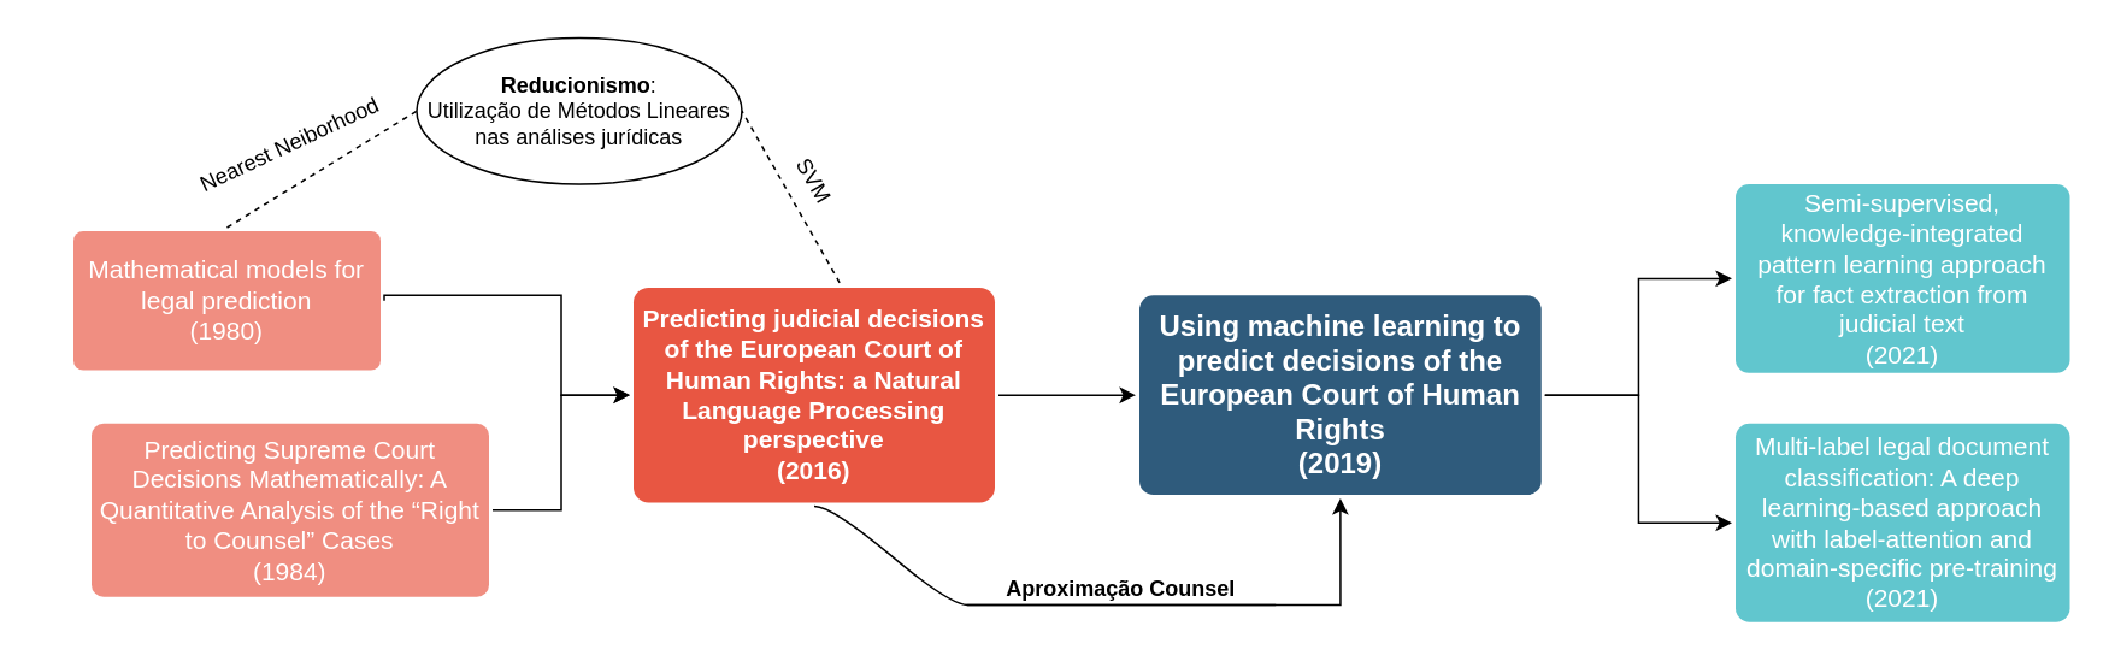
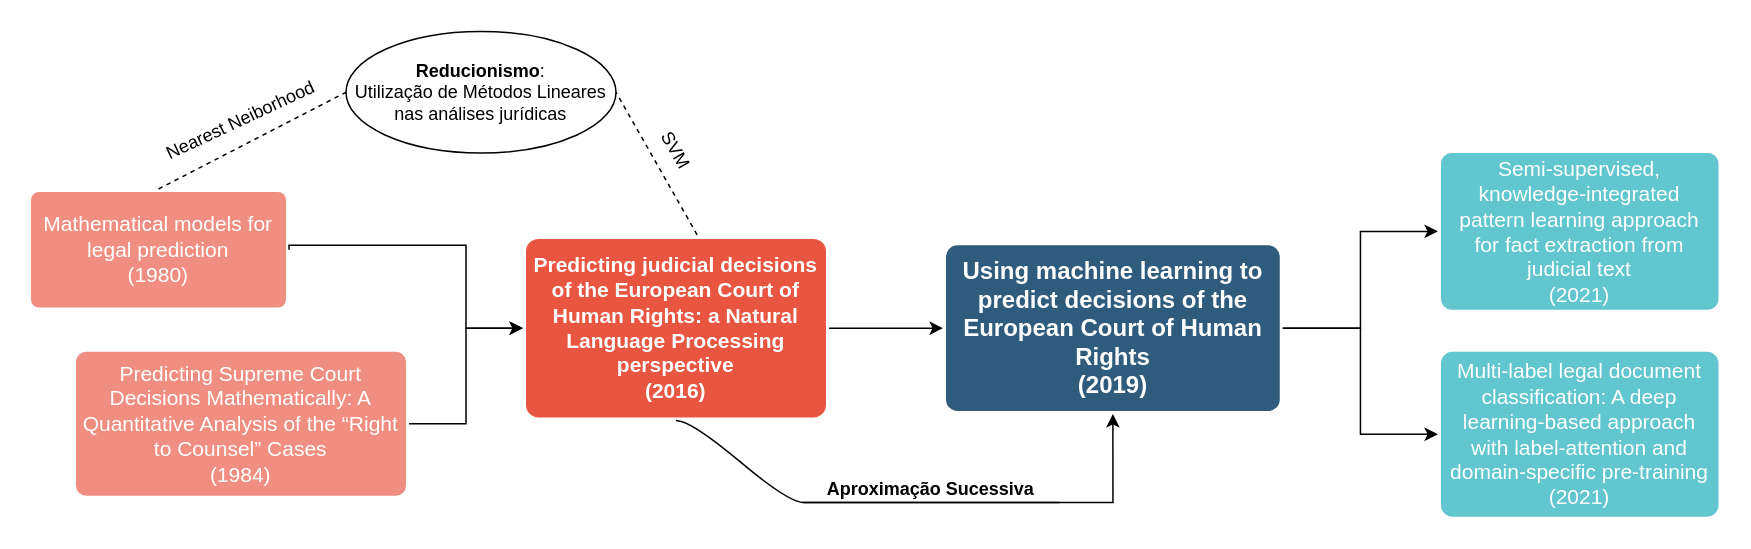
  <mxCell id="0" />
  <mxCell id="1" parent="0" />
  <mxCell id="2" style="edgeStyle=orthogonalEdgeStyle;rounded=0;orthogonalLoop=1;jettySize=auto;html=1;exitX=1;exitY=0.5;exitDx=0;exitDy=0;entryX=0;entryY=0.5;entryDx=0;entryDy=0;" edge="1" parent="1" source="4" target="12"><mxGeometry relative="1" as="geometry" /></mxCell>
  <mxCell id="3" style="edgeStyle=orthogonalEdgeStyle;rounded=0;orthogonalLoop=1;jettySize=auto;html=1;" edge="1" parent="1" source="4" target="11"><mxGeometry relative="1" as="geometry" /></mxCell>
  <mxCell id="4" value="Using machine learning to predict decisions of the European Court of Human Rights&lt;br&gt;(2019)" style="rounded=1;whiteSpace=wrap;html=1;shadow=0;labelBackgroundColor=none;strokeColor=none;strokeWidth=3;fillColor=#2F5B7C;fontFamily=Helvetica;fontSize=16;fontColor=#FFFFFF;align=center;fontStyle=1;spacing=5;arcSize=7;perimeterSpacing=2;" parent="1" vertex="1"><mxGeometry x="630" y="163" width="222.5" height="110.5" as="geometry" /></mxCell>
  <mxCell id="5" style="edgeStyle=orthogonalEdgeStyle;rounded=0;orthogonalLoop=1;jettySize=auto;html=1;exitX=1;exitY=0.5;exitDx=0;exitDy=0;" edge="1" parent="1" source="6" target="4"><mxGeometry relative="1" as="geometry" /></mxCell>
  <mxCell id="6" value="Predicting judicial decisions of the European Court of Human Rights: a Natural Language Processing perspective&lt;br&gt;(2016)" style="rounded=1;whiteSpace=wrap;html=1;shadow=0;labelBackgroundColor=none;strokeColor=none;strokeWidth=3;fillColor=#e85642;fontFamily=Helvetica;fontSize=14;fontColor=#FFFFFF;align=center;spacing=5;fontStyle=1;arcSize=7;perimeterSpacing=2;" parent="1" vertex="1"><mxGeometry x="350" y="158.75" width="200" height="119" as="geometry" /></mxCell>
  <mxCell id="7" style="edgeStyle=orthogonalEdgeStyle;rounded=0;orthogonalLoop=1;jettySize=auto;html=1;exitX=1;exitY=0.5;exitDx=0;exitDy=0;entryX=0;entryY=0.5;entryDx=0;entryDy=0;" edge="1" parent="1" source="8" target="6"><mxGeometry relative="1" as="geometry"><Array as="points"><mxPoint x="310" y="163" /><mxPoint x="310" y="218" /></Array></mxGeometry></mxCell>
- <mxCell id="8" value="Mathematical models for legal prediction&lt;br&gt;(1980)" style="rounded=1;whiteSpace=wrap;html=1;shadow=0;labelBackgroundColor=none;strokeColor=none;strokeWidth=3;fillColor=#f08e81;fontFamily=Helvetica;fontSize=14;fontColor=#FFFFFF;align=center;spacing=5;fontStyle=0;arcSize=7;perimeterSpacing=2;" parent="1" vertex="1"><mxGeometry x="40" y="127.5" width="170" height="77" as="geometry" /></mxCell>
+ <mxCell id="8" value="Mathematical models for legal prediction&lt;br&gt;(1980)" style="rounded=1;whiteSpace=wrap;html=1;shadow=0;labelBackgroundColor=none;strokeColor=none;strokeWidth=3;fillColor=#f08e81;fontFamily=Helvetica;fontSize=14;fontColor=#FFFFFF;align=center;spacing=5;fontStyle=0;arcSize=7;perimeterSpacing=2;" parent="1" vertex="1"><mxGeometry x="20" y="127.5" width="170" height="77" as="geometry" /></mxCell>
  <mxCell id="9" style="edgeStyle=orthogonalEdgeStyle;rounded=0;orthogonalLoop=1;jettySize=auto;html=1;exitX=1;exitY=0.5;exitDx=0;exitDy=0;" edge="1" parent="1" source="10" target="6"><mxGeometry relative="1" as="geometry" /></mxCell>
  <mxCell id="10" value="Predicting Supreme Court Decisions Mathematically: A Quantitative Analysis of the “Right to Counsel” Cases&lt;br&gt;(1984)" style="rounded=1;whiteSpace=wrap;html=1;shadow=0;labelBackgroundColor=none;strokeColor=none;strokeWidth=3;fillColor=#f08e81;fontFamily=Helvetica;fontSize=14;fontColor=#FFFFFF;align=center;spacing=5;fontStyle=0;arcSize=7;perimeterSpacing=2;" parent="1" vertex="1"><mxGeometry x="50" y="234" width="220" height="96" as="geometry" /></mxCell>
  <mxCell id="11" value="Multi-label legal document classification: A deep learning-based approach with label-attention and domain-specific pre-training&lt;br&gt;(2021)" style="rounded=1;whiteSpace=wrap;html=1;shadow=0;labelBackgroundColor=none;strokeColor=none;strokeWidth=3;fillColor=#61c6ce;fontFamily=Helvetica;fontSize=14;fontColor=#FFFFFF;align=center;spacing=5;fontStyle=0;arcSize=7;perimeterSpacing=2;" parent="1" vertex="1"><mxGeometry x="960" y="234" width="185" height="110" as="geometry" /></mxCell>
  <mxCell id="12" value="Semi‐supervised, knowledge‐integrated pattern learning approach for fact extraction from judicial text&lt;br&gt;(2021)" style="rounded=1;whiteSpace=wrap;html=1;shadow=0;labelBackgroundColor=none;strokeColor=none;strokeWidth=3;fillColor=#61c6ce;fontFamily=Helvetica;fontSize=14;fontColor=#FFFFFF;align=center;spacing=5;fontStyle=0;arcSize=7;perimeterSpacing=2;" parent="1" vertex="1"><mxGeometry x="960" y="101.5" width="185" height="104.5" as="geometry" /></mxCell>
  <mxCell id="13" style="edgeStyle=orthogonalEdgeStyle;rounded=0;orthogonalLoop=1;jettySize=auto;html=1;exitX=0;exitY=1;exitDx=0;exitDy=0;entryX=0.5;entryY=1;entryDx=0;entryDy=0;" edge="1" parent="1" source="14" target="4"><mxGeometry relative="1" as="geometry"><Array as="points"><mxPoint x="741" y="335" /></Array></mxGeometry></mxCell>
- <mxCell id="14" value="&lt;b&gt;Aproximação Counsel&lt;/b&gt;" style="whiteSpace=wrap;html=1;shape=partialRectangle;top=0;left=0;bottom=1;right=0;points=[[0,1],[1,1]];fillColor=none;align=center;verticalAlign=bottom;routingCenterY=0.5;snapToPoint=1;recursiveResize=0;autosize=1;treeFolding=1;treeMoving=1;newEdgeStyle={&quot;edgeStyle&quot;:&quot;entityRelationEdgeStyle&quot;,&quot;startArrow&quot;:&quot;none&quot;,&quot;endArrow&quot;:&quot;none&quot;,&quot;segment&quot;:10,&quot;curved&quot;:1};" vertex="1" parent="1"><mxGeometry x="535" y="314.5" width="170" height="20" as="geometry" /></mxCell>
+ <mxCell id="14" value="&lt;b&gt;Aproximação Sucessiva&lt;/b&gt;" style="whiteSpace=wrap;html=1;shape=partialRectangle;top=0;left=0;bottom=1;right=0;points=[[0,1],[1,1]];fillColor=none;align=center;verticalAlign=bottom;routingCenterY=0.5;snapToPoint=1;recursiveResize=0;autosize=1;treeFolding=1;treeMoving=1;newEdgeStyle={&quot;edgeStyle&quot;:&quot;entityRelationEdgeStyle&quot;,&quot;startArrow&quot;:&quot;none&quot;,&quot;endArrow&quot;:&quot;none&quot;,&quot;segment&quot;:10,&quot;curved&quot;:1};" vertex="1" parent="1"><mxGeometry x="535" y="314.5" width="170" height="20" as="geometry" /></mxCell>
  <mxCell id="15" value="" style="edgeStyle=entityRelationEdgeStyle;startArrow=none;endArrow=none;segment=10;curved=1;exitX=0.5;exitY=1;exitDx=0;exitDy=0;entryX=0;entryY=1;entryDx=0;entryDy=0;" edge="1" target="14" parent="1" source="6"><mxGeometry relative="1" as="geometry"><mxPoint x="150" y="540" as="sourcePoint" /></mxGeometry></mxCell>
  <mxCell id="16" value="&lt;b&gt;Reducionismo&lt;/b&gt;:&lt;br&gt;Utilização de Métodos Lineares nas análises jurídicas" style="ellipse;whiteSpace=wrap;html=1;align=center;newEdgeStyle={&quot;edgeStyle&quot;:&quot;entityRelationEdgeStyle&quot;,&quot;startArrow&quot;:&quot;none&quot;,&quot;endArrow&quot;:&quot;none&quot;,&quot;segment&quot;:10,&quot;curved&quot;:1};treeFolding=1;treeMoving=1;" vertex="1" parent="1"><mxGeometry x="230" y="20.5" width="180" height="81" as="geometry" /></mxCell>
  <mxCell id="17" value="" style="endArrow=none;dashed=1;html=1;exitX=0.5;exitY=0;exitDx=0;exitDy=0;entryX=0;entryY=0.5;entryDx=0;entryDy=0;" edge="1" parent="1" source="8" target="16"><mxGeometry width="50" height="50" relative="1" as="geometry"><mxPoint x="80" y="100" as="sourcePoint" /><mxPoint x="130" y="50" as="targetPoint" /></mxGeometry></mxCell>
  <mxCell id="18" value="" style="endArrow=none;dashed=1;html=1;exitX=0.569;exitY=-0.006;exitDx=0;exitDy=0;exitPerimeter=0;entryX=1;entryY=0.5;entryDx=0;entryDy=0;" edge="1" parent="1" source="6" target="16"><mxGeometry width="50" height="50" relative="1" as="geometry"><mxPoint x="430" y="130" as="sourcePoint" /><mxPoint x="480" y="80" as="targetPoint" /></mxGeometry></mxCell>
  <mxCell id="19" value="Nearest Neiborhood" style="text;html=1;strokeColor=none;fillColor=none;align=center;verticalAlign=middle;whiteSpace=wrap;rounded=0;rotation=-25;" vertex="1" parent="1"><mxGeometry x="105" y="70" width="110" height="20" as="geometry" /></mxCell>
  <mxCell id="20" value="SVM" style="text;html=1;strokeColor=none;fillColor=none;align=center;verticalAlign=middle;whiteSpace=wrap;rounded=0;rotation=60;" vertex="1" parent="1"><mxGeometry x="430" y="90" width="40" height="20" as="geometry" /></mxCell>
